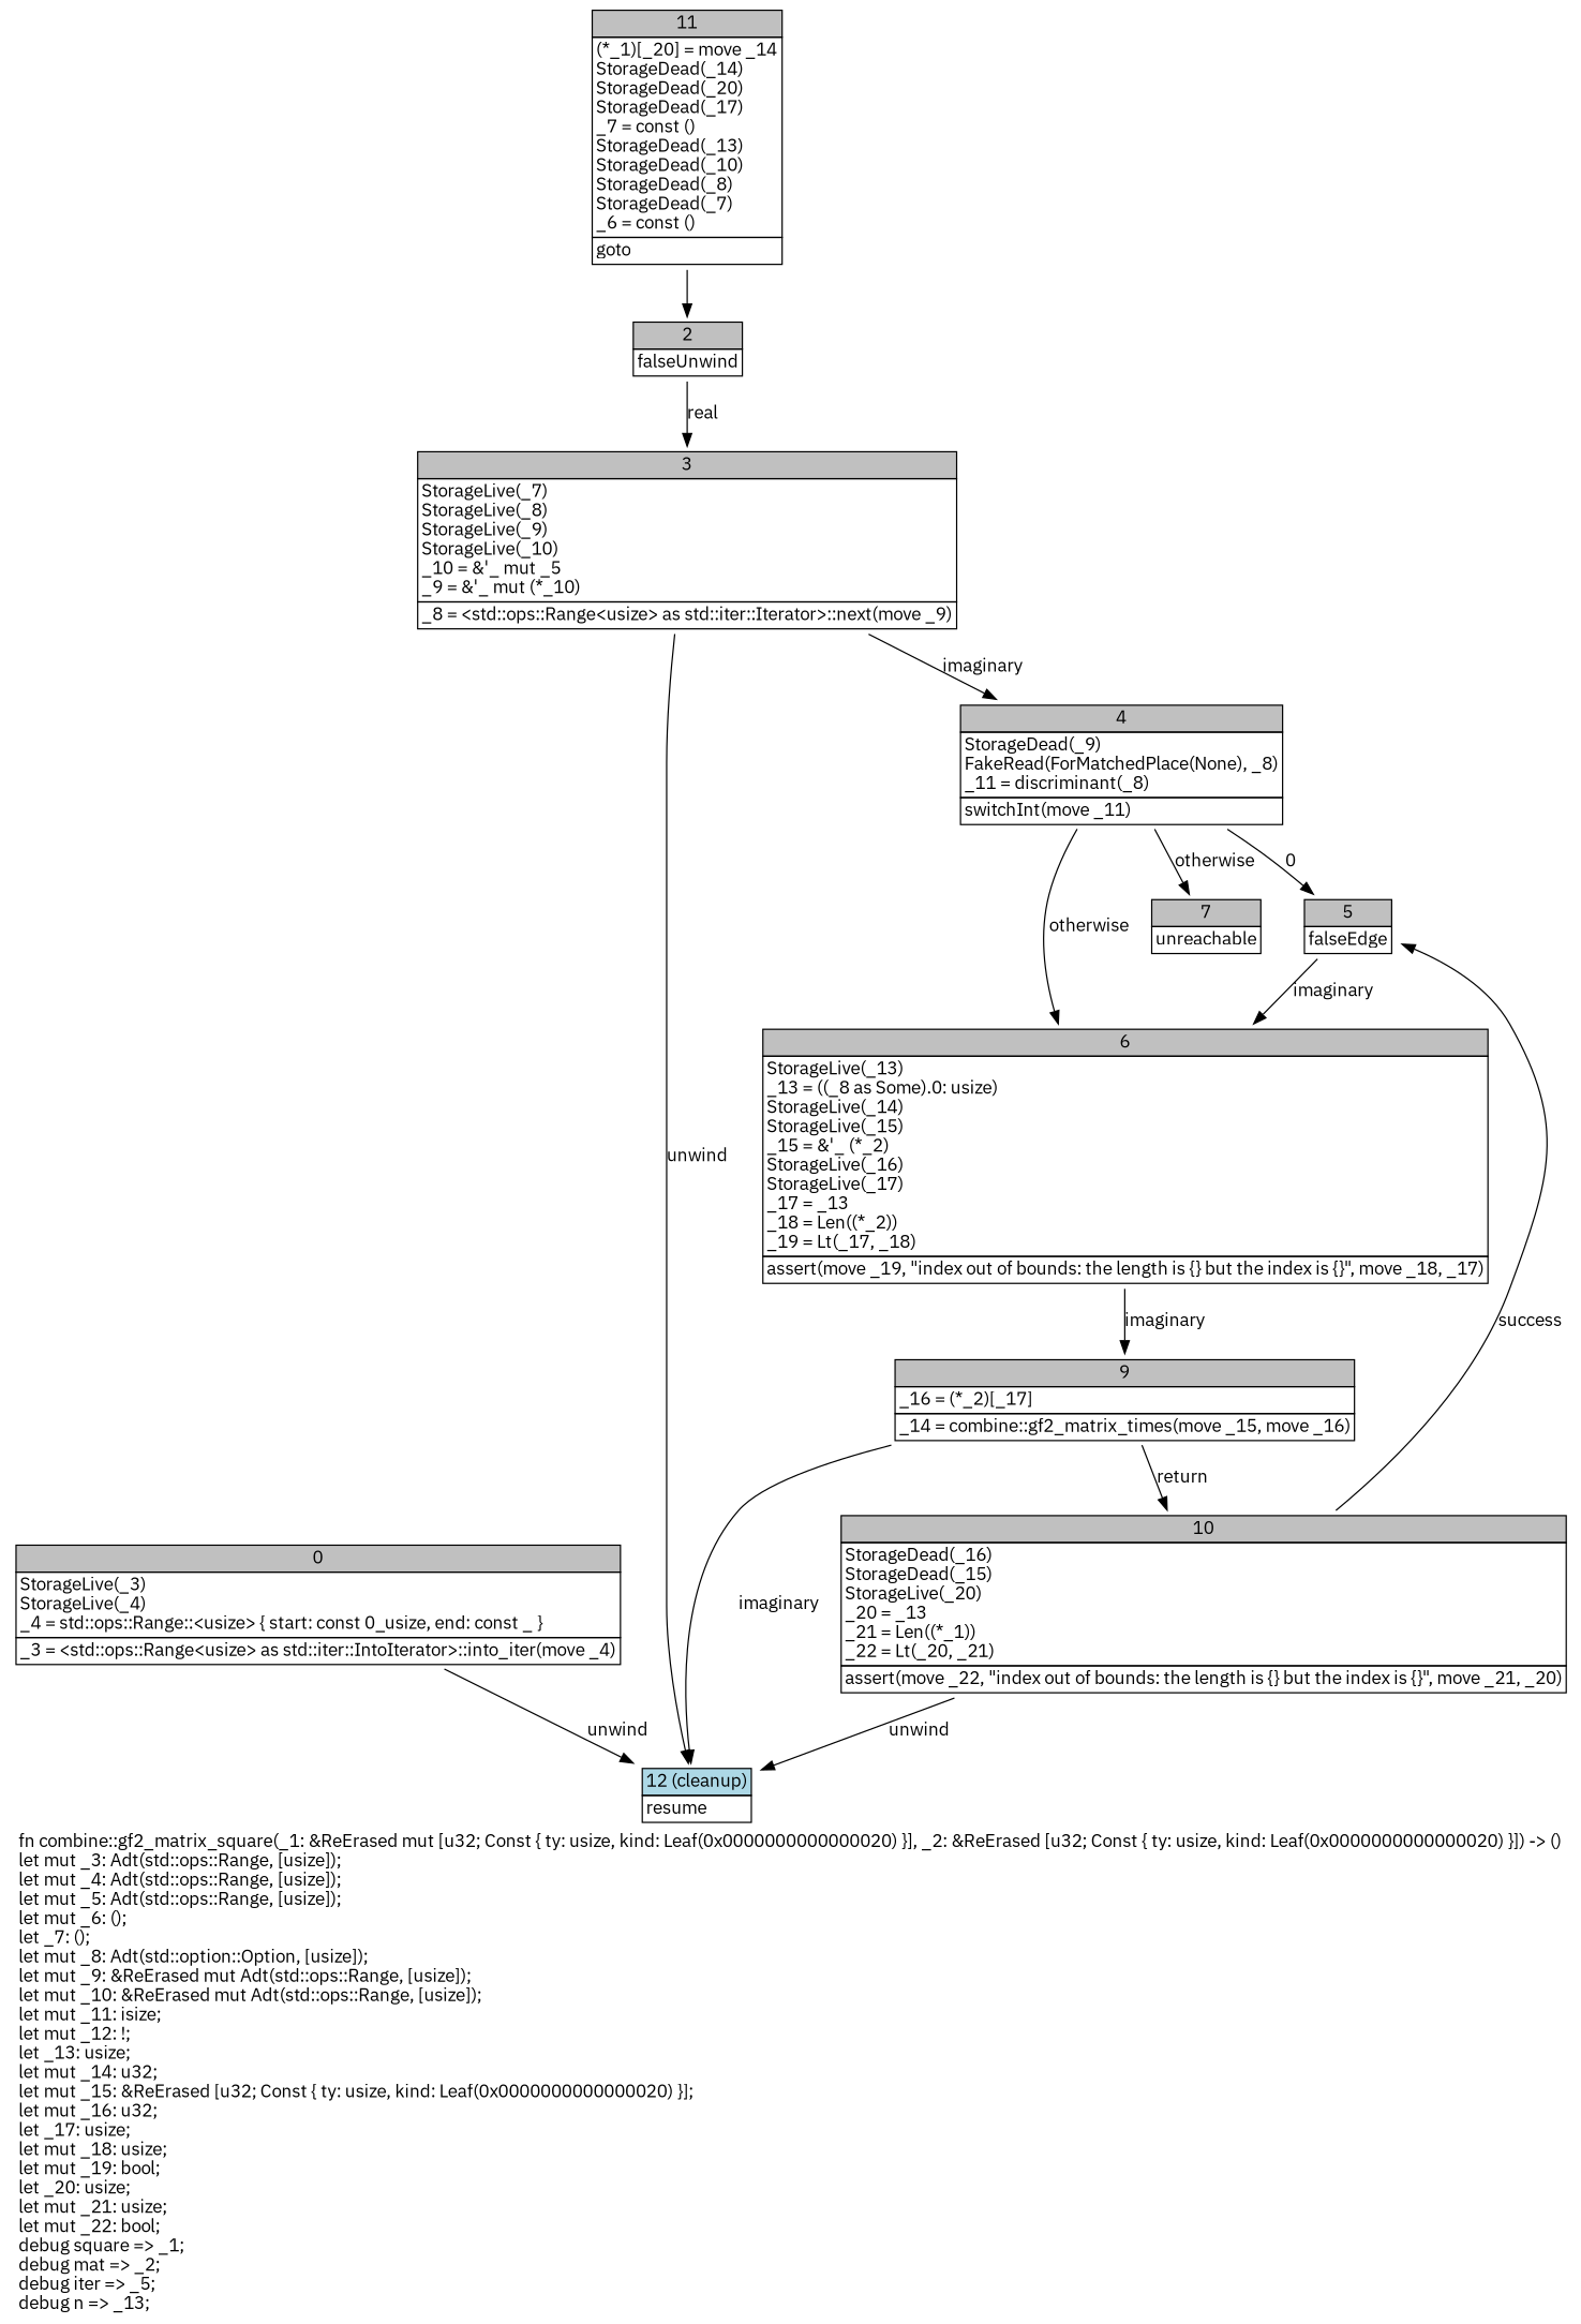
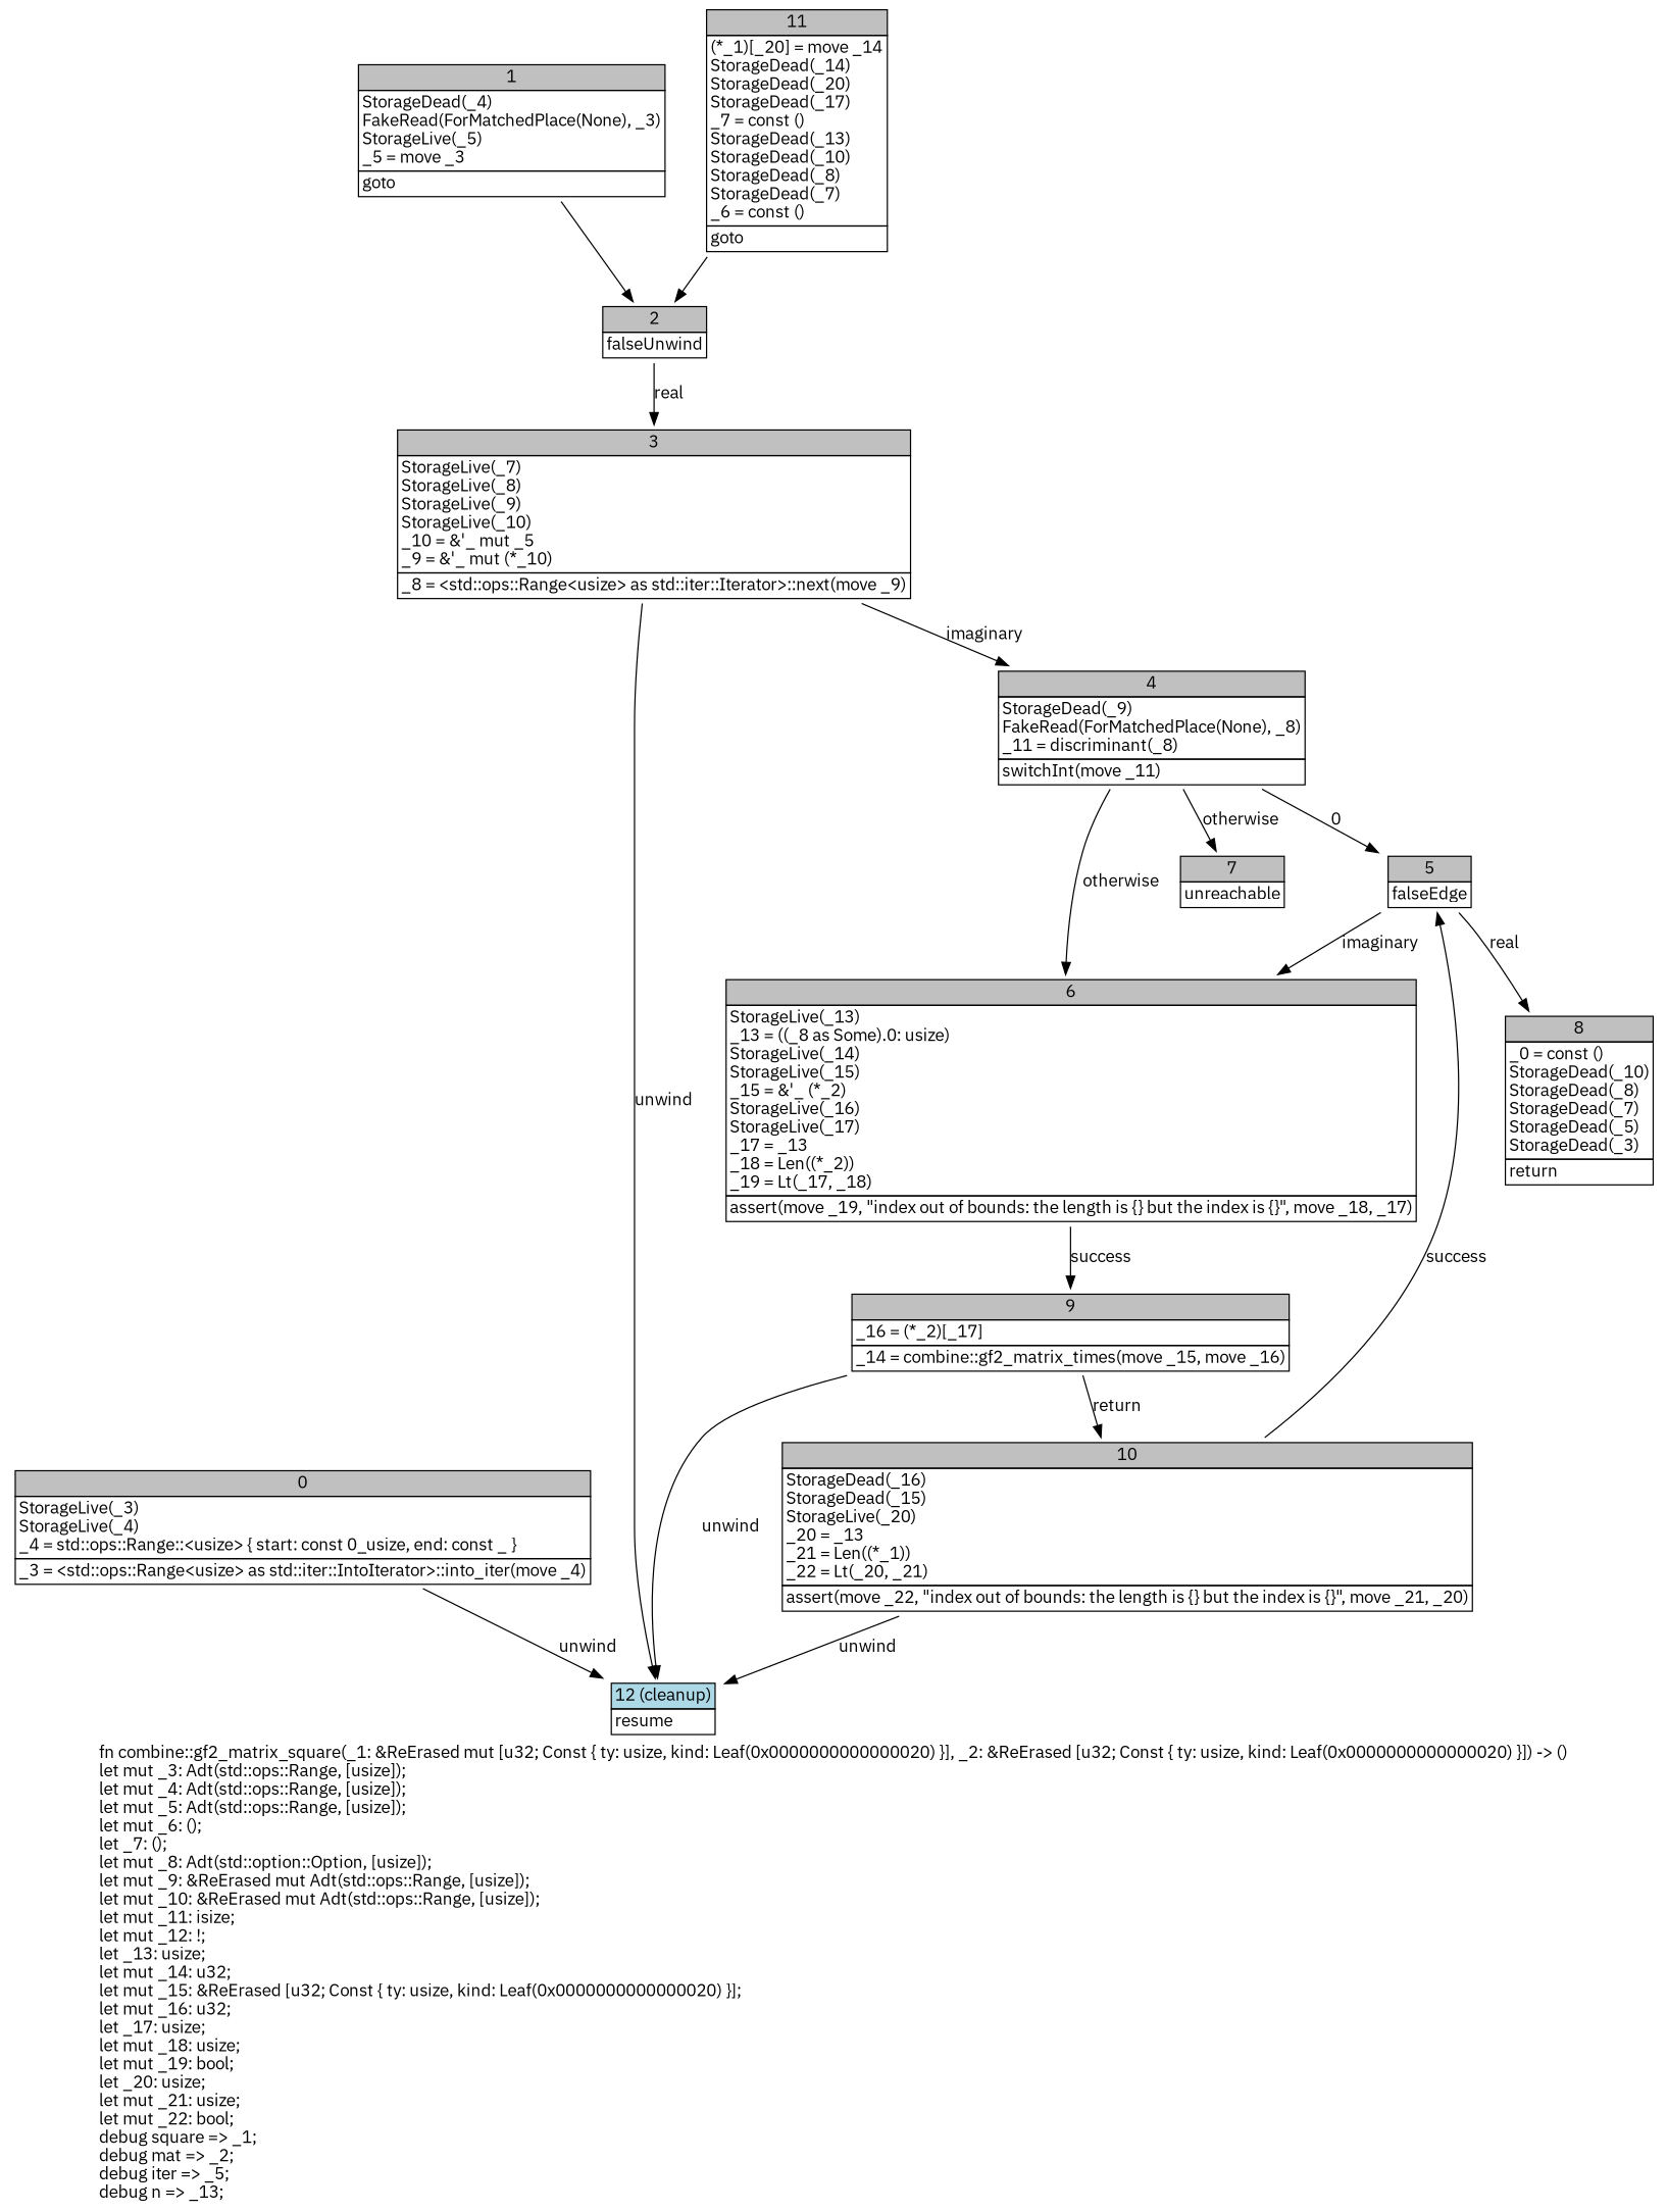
  digraph {
    fontname="IBM Plex Sans"
    label=<fn combine::gf2_matrix_square(_1: &amp;ReErased mut [u32; Const { ty: usize, kind: Leaf(0x0000000000000020) }], _2: &amp;ReErased [u32; Const { ty: usize, kind: Leaf(0x0000000000000020) }]) -&gt; ()<br align="left"/>let mut _3: Adt(std::ops::Range, [usize]);<br align="left"/>let mut _4: Adt(std::ops::Range, [usize]);<br align="left"/>let mut _5: Adt(std::ops::Range, [usize]);<br align="left"/>let mut _6: ();<br align="left"/>let _7: ();<br align="left"/>let mut _8: Adt(std::option::Option, [usize]);<br align="left"/>let mut _9: &amp;ReErased mut Adt(std::ops::Range, [usize]);<br align="left"/>let mut _10: &amp;ReErased mut Adt(std::ops::Range, [usize]);<br align="left"/>let mut _11: isize;<br align="left"/>let mut _12: !;<br align="left"/>let _13: usize;<br align="left"/>let mut _14: u32;<br align="left"/>let mut _15: &amp;ReErased [u32; Const { ty: usize, kind: Leaf(0x0000000000000020) }];<br align="left"/>let mut _16: u32;<br align="left"/>let _17: usize;<br align="left"/>let mut _18: usize;<br align="left"/>let mut _19: bool;<br align="left"/>let _20: usize;<br align="left"/>let mut _21: usize;<br align="left"/>let mut _22: bool;<br align="left"/>debug square =&gt; _1;<br align="left"/>debug mat =&gt; _2;<br align="left"/>debug iter =&gt; _5;<br align="left"/>debug n =&gt; _13;<br align="left"/>>
    node [fontname="IBM Plex Sans" shape=none]
    edge [fontname="IBM Plex Sans"]
    n1 [label=<<table border="0" cellborder="1" cellspacing="0"><tr><td bgcolor="gray" align="center" colspan="1">0</td></tr><tr><td align="left" balign="left">StorageLive(_3)<br/>StorageLive(_4)<br/>_4 = std::ops::Range::&lt;usize&gt; { start: const 0_usize, end: const _ }<br/></td></tr><tr><td align="left">_3 = &lt;std::ops::Range&lt;usize&gt; as std::iter::IntoIterator&gt;::into_iter(move _4)</td></tr></table>>]
    n2 [label=<<table border="0" cellborder="1" cellspacing="0"><tr><td bgcolor="lightblue" align="center" colspan="1">12 (cleanup)</td></tr><tr><td align="left">resume</td></tr></table>>]
+   n3 [label=<<table border="0" cellborder="1" cellspacing="0"><tr><td bgcolor="gray" align="center" colspan="1">1</td></tr><tr><td align="left" balign="left">StorageDead(_4)<br/>FakeRead(ForMatchedPlace(None), _3)<br/>StorageLive(_5)<br/>_5 = move _3<br/></td></tr><tr><td align="left">goto</td></tr></table>>]
    n4 [label=<<table border="0" cellborder="1" cellspacing="0"><tr><td bgcolor="gray" align="center" colspan="1">2</td></tr><tr><td align="left">falseUnwind</td></tr></table>>]
    n5 [label=<<table border="0" cellborder="1" cellspacing="0"><tr><td bgcolor="gray" align="center" colspan="1">3</td></tr><tr><td align="left" balign="left">StorageLive(_7)<br/>StorageLive(_8)<br/>StorageLive(_9)<br/>StorageLive(_10)<br/>_10 = &amp;'_ mut _5<br/>_9 = &amp;'_ mut (*_10)<br/></td></tr><tr><td align="left">_8 = &lt;std::ops::Range&lt;usize&gt; as std::iter::Iterator&gt;::next(move _9)</td></tr></table>>]
    n6 [label=<<table border="0" cellborder="1" cellspacing="0"><tr><td bgcolor="gray" align="center" colspan="1">4</td></tr><tr><td align="left" balign="left">StorageDead(_9)<br/>FakeRead(ForMatchedPlace(None), _8)<br/>_11 = discriminant(_8)<br/></td></tr><tr><td align="left">switchInt(move _11)</td></tr></table>>]
    n7 [label=<<table border="0" cellborder="1" cellspacing="0"><tr><td bgcolor="gray" align="center" colspan="1">5</td></tr><tr><td align="left">falseEdge</td></tr></table>>]
    n8 [label=<<table border="0" cellborder="1" cellspacing="0"><tr><td bgcolor="gray" align="center" colspan="1">6</td></tr><tr><td align="left" balign="left">StorageLive(_13)<br/>_13 = ((_8 as Some).0: usize)<br/>StorageLive(_14)<br/>StorageLive(_15)<br/>_15 = &amp;'_ (*_2)<br/>StorageLive(_16)<br/>StorageLive(_17)<br/>_17 = _13<br/>_18 = Len((*_2))<br/>_19 = Lt(_17, _18)<br/></td></tr><tr><td align="left">assert(move _19, &quot;index out of bounds: the length is {} but the index is {}&quot;, move _18, _17)</td></tr></table>>]
    n9 [label=<<table border="0" cellborder="1" cellspacing="0"><tr><td bgcolor="gray" align="center" colspan="1">7</td></tr><tr><td align="left">unreachable</td></tr></table>>]
+   n10 [label=<<table border="0" cellborder="1" cellspacing="0"><tr><td bgcolor="gray" align="center" colspan="1">8</td></tr><tr><td align="left" balign="left">_0 = const ()<br/>StorageDead(_10)<br/>StorageDead(_8)<br/>StorageDead(_7)<br/>StorageDead(_5)<br/>StorageDead(_3)<br/></td></tr><tr><td align="left">return</td></tr></table>>]
    n11 [label=<<table border="0" cellborder="1" cellspacing="0"><tr><td bgcolor="gray" align="center" colspan="1">9</td></tr><tr><td align="left" balign="left">_16 = (*_2)[_17]<br/></td></tr><tr><td align="left">_14 = combine::gf2_matrix_times(move _15, move _16)</td></tr></table>>]
    n12 [label=<<table border="0" cellborder="1" cellspacing="0"><tr><td bgcolor="gray" align="center" colspan="1">10</td></tr><tr><td align="left" balign="left">StorageDead(_16)<br/>StorageDead(_15)<br/>StorageLive(_20)<br/>_20 = _13<br/>_21 = Len((*_1))<br/>_22 = Lt(_20, _21)<br/></td></tr><tr><td align="left">assert(move _22, &quot;index out of bounds: the length is {} but the index is {}&quot;, move _21, _20)</td></tr></table>>]
    n13 [label=<<table border="0" cellborder="1" cellspacing="0"><tr><td bgcolor="gray" align="center" colspan="1">11</td></tr><tr><td align="left" balign="left">(*_1)[_20] = move _14<br/>StorageDead(_14)<br/>StorageDead(_20)<br/>StorageDead(_17)<br/>_7 = const ()<br/>StorageDead(_13)<br/>StorageDead(_10)<br/>StorageDead(_8)<br/>StorageDead(_7)<br/>_6 = const ()<br/></td></tr><tr><td align="left">goto</td></tr></table>>]
    n1 -> n2 [label=unwind]
+   n3 -> n4
    n4 -> n5 [label=real]
    n5 -> n2 [label=unwind]
    n5 -> n6 [label=imaginary]
    n6 -> n7 [label=0]
    n6 -> n8 [label=otherwise]
    n6 -> n9 [label=otherwise]
    n7 -> n8 [label=imaginary]
-   n8 -> n11 [label=imaginary]
-   n11 -> n2 [label=imaginary]
+   n7 -> n10 [label=real]
+   n8 -> n11 [label=success]
+   n11 -> n2 [label=unwind]
    n11 -> n12 [label=return]
    n12 -> n2 [label=unwind]
    n12 -> n7 [label=success]
    n13 -> n4
  }
